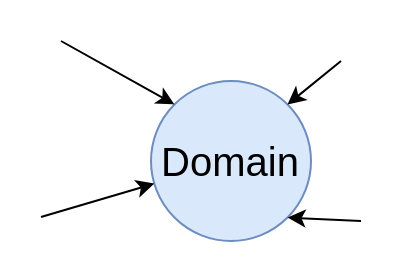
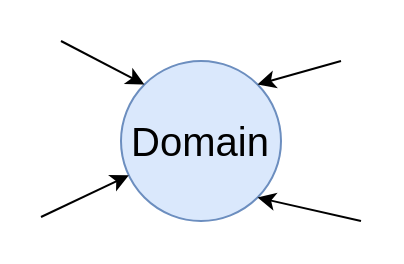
  <mxCell id="0" />
  <mxCell id="1" parent="0" />
- <mxCell id="2" value="&lt;font style=&quot;font-size: 20px&quot;&gt;Domain&lt;/font&gt;" style="ellipse;whiteSpace=wrap;html=1;aspect=fixed;fillColor=#dae8fc;strokeColor=#6c8ebf;" vertex="1" parent="1"><mxGeometry x="75" y="40" width="80" height="80" as="geometry" /></mxCell>
+ <mxCell id="2" value="&lt;font style=&quot;font-size: 20px&quot;&gt;Domain&lt;/font&gt;" style="ellipse;whiteSpace=wrap;html=1;aspect=fixed;fillColor=#dae8fc;strokeColor=#6c8ebf;" vertex="1" parent="1"><mxGeometry x="60" y="30" width="80" height="80" as="geometry" /></mxCell>
  <mxCell id="3" value="" style="endArrow=classic;html=1;" edge="1" parent="1" target="2"><mxGeometry width="50" height="50" relative="1" as="geometry"><mxPoint x="20" y="108" as="sourcePoint" /><mxPoint x="110" y="130" as="targetPoint" /></mxGeometry></mxCell>
  <mxCell id="4" value="" style="endArrow=classic;html=1;entryX=1;entryY=1;entryDx=0;entryDy=0;" edge="1" parent="1" target="2"><mxGeometry width="50" height="50" relative="1" as="geometry"><mxPoint x="180" y="110" as="sourcePoint" /><mxPoint x="73.807" y="97.032" as="targetPoint" /></mxGeometry></mxCell>
  <mxCell id="5" value="" style="endArrow=classic;html=1;entryX=1;entryY=0;entryDx=0;entryDy=0;" edge="1" parent="1" target="2"><mxGeometry width="50" height="50" relative="1" as="geometry"><mxPoint x="170" y="30" as="sourcePoint" /><mxPoint x="159.784" y="64.284" as="targetPoint" /></mxGeometry></mxCell>
  <mxCell id="6" value="" style="endArrow=classic;html=1;entryX=0;entryY=0;entryDx=0;entryDy=0;" edge="1" parent="1" target="2"><mxGeometry width="50" height="50" relative="1" as="geometry"><mxPoint x="30" y="20" as="sourcePoint" /><mxPoint x="148.284" y="118.284" as="targetPoint" /></mxGeometry></mxCell>
